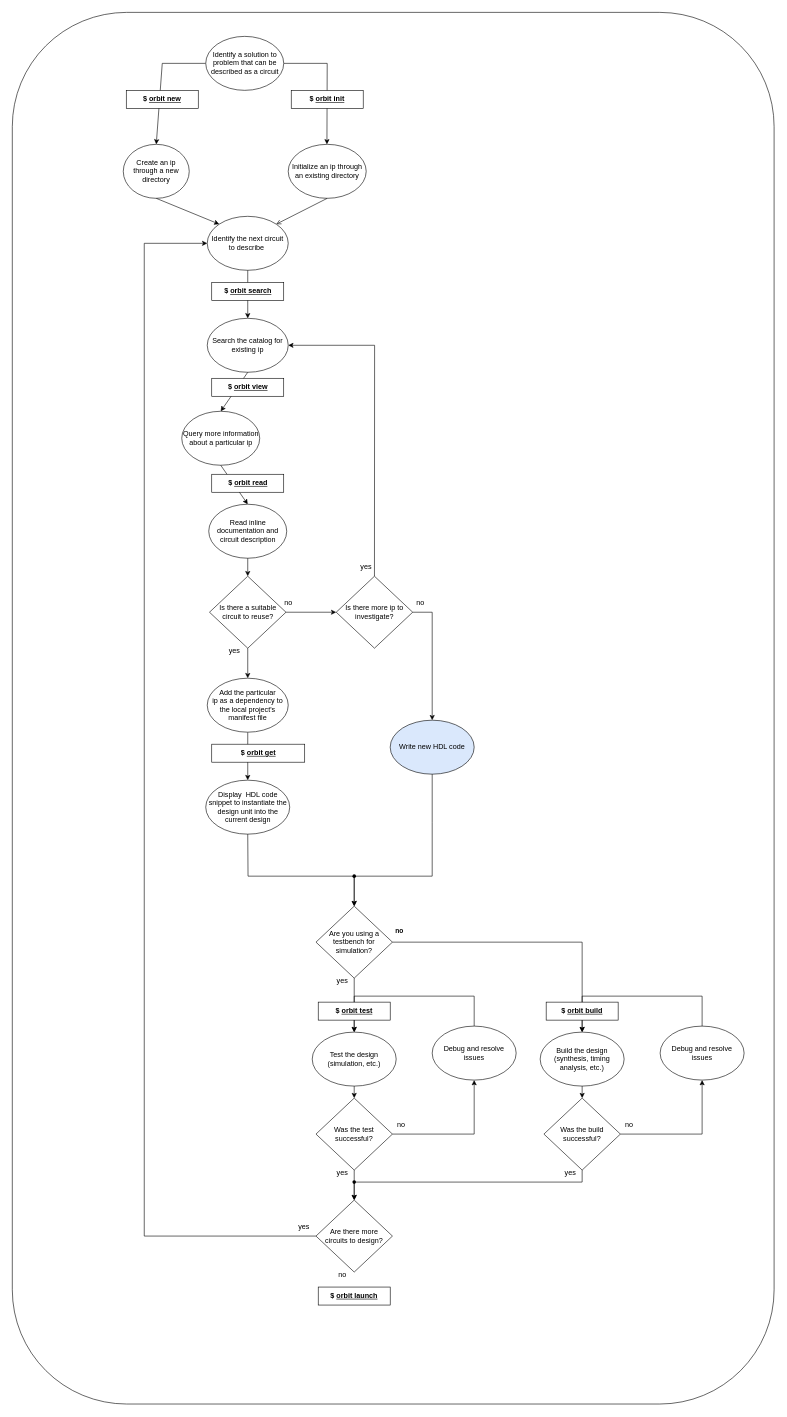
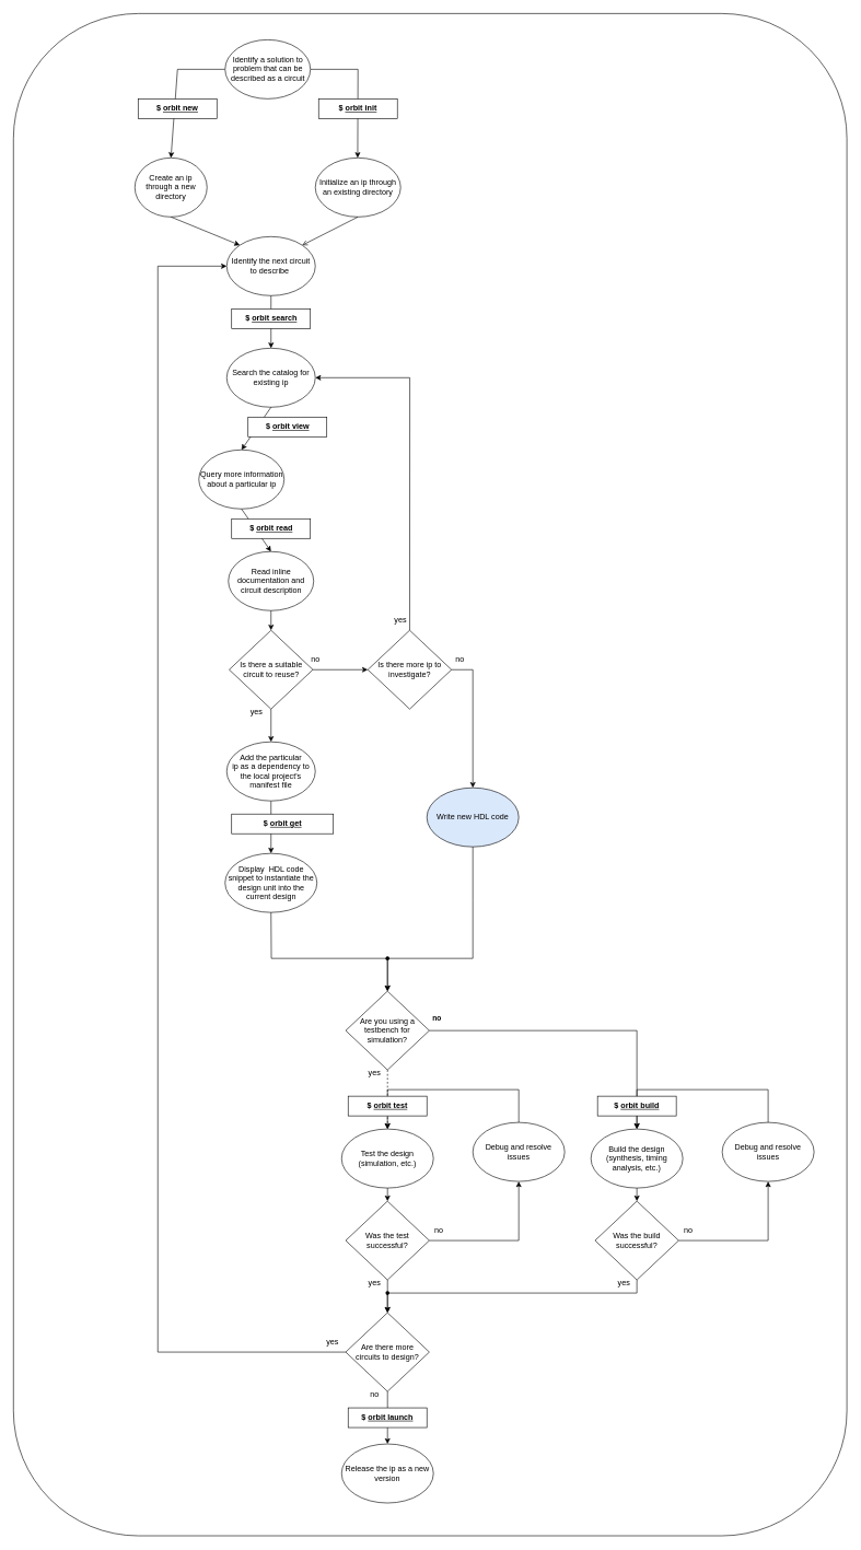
  <mxCell id="0" />
  <mxCell id="1" parent="0" />
  <mxCell id="2" value="" style="rounded=1;whiteSpace=wrap;html=1;" vertex="1" parent="1"><mxGeometry x="20" y="20" width="1270" height="2320" as="geometry" /></mxCell>
  <mxCell id="3" value="Write new HDL code" style="ellipse;whiteSpace=wrap;html=1;fillColor=#dae8fc;" parent="1" vertex="1"><mxGeometry x="650" y="1200" width="140" height="90" as="geometry" /></mxCell>
  <mxCell id="4" value="Search the catalog for existing ip" style="ellipse;whiteSpace=wrap;html=1;" parent="1" vertex="1"><mxGeometry x="345" y="530" width="135" height="90" as="geometry" /></mxCell>
  <mxCell id="5" value="Identify the next circuit &lt;br&gt;to describe&amp;nbsp;" style="ellipse;whiteSpace=wrap;html=1;" parent="1" vertex="1"><mxGeometry x="345" y="360" width="135" height="90" as="geometry" /></mxCell>
  <mxCell id="6" value="Query more information about a particular ip" style="ellipse;whiteSpace=wrap;html=1;" parent="1" vertex="1"><mxGeometry x="302.5" y="685" width="130" height="90" as="geometry" /></mxCell>
  <mxCell id="7" value="Is there a suitable circuit to reuse?" style="rhombus;whiteSpace=wrap;html=1;" parent="1" vertex="1"><mxGeometry x="348.75" y="960" width="127.5" height="120" as="geometry" /></mxCell>
  <mxCell id="8" value="Display&amp;nbsp; HDL code snippet to instantiate the design unit into the current design" style="ellipse;whiteSpace=wrap;html=1;" parent="1" vertex="1"><mxGeometry x="342.5" y="1300" width="140" height="90" as="geometry" /></mxCell>
  <mxCell id="9" value="Create an ip through a new directory" style="ellipse;whiteSpace=wrap;html=1;" parent="1" vertex="1"><mxGeometry x="205" y="240" width="110" height="90" as="geometry" /></mxCell>
  <mxCell id="10" value="Initialize an ip through an existing directory" style="ellipse;whiteSpace=wrap;html=1;" parent="1" vertex="1"><mxGeometry x="480" y="240" width="130" height="90" as="geometry" /></mxCell>
  <mxCell id="11" value="" style="endArrow=classic;html=1;rounded=0;entryX=0.5;entryY=0;entryDx=0;entryDy=0;exitX=0;exitY=0.5;exitDx=0;exitDy=0;" parent="1" source="37" target="9" edge="1"><mxGeometry width="50" height="50" relative="1" as="geometry"><mxPoint x="270" y="100" as="sourcePoint" /><mxPoint x="360" y="130" as="targetPoint" /><Array as="points"><mxPoint x="270" y="105" /></Array></mxGeometry></mxCell>
  <mxCell id="12" value="" style="endArrow=classic;html=1;rounded=0;entryX=0.5;entryY=0;entryDx=0;entryDy=0;exitX=1;exitY=0.5;exitDx=0;exitDy=0;" parent="1" source="37" edge="1"><mxGeometry width="50" height="50" relative="1" as="geometry"><mxPoint x="540" y="80" as="sourcePoint" /><mxPoint x="544.52" y="240" as="targetPoint" /><Array as="points"><mxPoint x="545" y="105" /></Array></mxGeometry></mxCell>
  <mxCell id="13" value="" style="endArrow=classic;html=1;rounded=0;exitX=0.5;exitY=1;exitDx=0;exitDy=0;entryX=0;entryY=0;entryDx=0;entryDy=0;" parent="1" source="9" target="5" edge="1"><mxGeometry width="50" height="50" relative="1" as="geometry"><mxPoint x="580" y="420" as="sourcePoint" /><mxPoint x="630" y="370" as="targetPoint" /></mxGeometry></mxCell>
  <mxCell id="14" value="" style="endArrow=open;html=1;rounded=0;exitX=0.5;exitY=1;exitDx=0;exitDy=0;entryX=1;entryY=0;entryDx=0;entryDy=0;" parent="1" source="10" target="5" edge="1"><mxGeometry width="50" height="50" relative="1" as="geometry"><mxPoint x="280" y="340" as="sourcePoint" /><mxPoint x="375" y="383" as="targetPoint" /></mxGeometry></mxCell>
  <mxCell id="15" value="" style="endArrow=classic;html=1;rounded=0;exitX=0.5;exitY=1;exitDx=0;exitDy=0;" parent="1" source="5" target="4" edge="1"><mxGeometry width="50" height="50" relative="1" as="geometry"><mxPoint x="580" y="580" as="sourcePoint" /><mxPoint x="630" y="530" as="targetPoint" /></mxGeometry></mxCell>
  <mxCell id="16" value="" style="endArrow=classic;html=1;rounded=0;exitX=0.5;exitY=1;exitDx=0;exitDy=0;entryX=0.5;entryY=0;entryDx=0;entryDy=0;" parent="1" source="4" target="6" edge="1"><mxGeometry width="50" height="50" relative="1" as="geometry"><mxPoint x="580" y="680" as="sourcePoint" /><mxPoint x="630" y="630" as="targetPoint" /></mxGeometry></mxCell>
  <mxCell id="17" value="" style="endArrow=classic;html=1;rounded=0;exitX=0.5;exitY=1;exitDx=0;exitDy=0;entryX=0.5;entryY=0;entryDx=0;entryDy=0;" parent="1" source="6" target="20" edge="1"><mxGeometry width="50" height="50" relative="1" as="geometry"><mxPoint x="580" y="770" as="sourcePoint" /><mxPoint x="630" y="720" as="targetPoint" /></mxGeometry></mxCell>
  <mxCell id="18" value="" style="endArrow=classic;html=1;rounded=0;exitX=0.5;exitY=1;exitDx=0;exitDy=0;entryX=0.5;entryY=0;entryDx=0;entryDy=0;" parent="1" source="27" target="8" edge="1"><mxGeometry width="50" height="50" relative="1" as="geometry"><mxPoint x="412.5" y="1340" as="sourcePoint" /><mxPoint x="360" y="1475" as="targetPoint" /></mxGeometry></mxCell>
  <mxCell id="19" value="yes" style="text;html=1;align=center;verticalAlign=middle;resizable=0;points=[];autosize=1;strokeColor=none;fillColor=none;" parent="1" vertex="1"><mxGeometry x="370" y="1070" width="40" height="30" as="geometry" /></mxCell>
  <mxCell id="20" value="Read inline documentation and circuit description" style="ellipse;whiteSpace=wrap;html=1;" parent="1" vertex="1"><mxGeometry x="347.5" y="840" width="130" height="90" as="geometry" /></mxCell>
  <mxCell id="21" value="" style="endArrow=classic;html=1;rounded=0;exitX=0.5;exitY=1;exitDx=0;exitDy=0;entryX=0.5;entryY=0;entryDx=0;entryDy=0;" parent="1" source="20" target="7" edge="1"><mxGeometry width="50" height="50" relative="1" as="geometry"><mxPoint x="480" y="940" as="sourcePoint" /><mxPoint x="530" y="890" as="targetPoint" /></mxGeometry></mxCell>
  <mxCell id="22" value="Is there more ip to investigate?" style="rhombus;whiteSpace=wrap;html=1;" parent="1" vertex="1"><mxGeometry x="560" y="960" width="127.5" height="120" as="geometry" /></mxCell>
  <mxCell id="23" value="" style="endArrow=classic;html=1;rounded=0;exitX=1;exitY=0.5;exitDx=0;exitDy=0;" parent="1" source="7" target="22" edge="1"><mxGeometry width="50" height="50" relative="1" as="geometry"><mxPoint x="510" y="860" as="sourcePoint" /><mxPoint x="560" y="810" as="targetPoint" /></mxGeometry></mxCell>
  <mxCell id="24" value="no" style="text;html=1;align=center;verticalAlign=middle;resizable=0;points=[];autosize=1;strokeColor=none;fillColor=none;" parent="1" vertex="1"><mxGeometry x="460" y="990" width="40" height="30" as="geometry" /></mxCell>
  <mxCell id="25" value="" style="endArrow=classic;html=1;rounded=0;entryX=1;entryY=0.5;entryDx=0;entryDy=0;exitX=0.5;exitY=0;exitDx=0;exitDy=0;" parent="1" source="22" target="4" edge="1"><mxGeometry width="50" height="50" relative="1" as="geometry"><mxPoint x="640" y="940" as="sourcePoint" /><mxPoint x="610" y="670" as="targetPoint" /><Array as="points"><mxPoint x="624" y="575" /></Array></mxGeometry></mxCell>
  <mxCell id="26" value="yes" style="text;html=1;strokeColor=none;fillColor=none;align=center;verticalAlign=middle;whiteSpace=wrap;rounded=0;" parent="1" vertex="1"><mxGeometry x="580" y="930" width="60" height="30" as="geometry" /></mxCell>
  <mxCell id="27" value="Add the particular&lt;br&gt;ip as a dependency to the local project's manifest file" style="ellipse;whiteSpace=wrap;html=1;" parent="1" vertex="1"><mxGeometry x="345" y="1130" width="135" height="90" as="geometry" /></mxCell>
  <mxCell id="28" value="" style="endArrow=classic;html=1;rounded=0;exitX=0.5;exitY=1;exitDx=0;exitDy=0;entryX=0.5;entryY=0;entryDx=0;entryDy=0;" parent="1" source="7" target="27" edge="1"><mxGeometry width="50" height="50" relative="1" as="geometry"><mxPoint x="510" y="1210" as="sourcePoint" /><mxPoint x="560" y="1160" as="targetPoint" /></mxGeometry></mxCell>
  <mxCell id="29" value="" style="endArrow=classic;html=1;rounded=0;exitX=1;exitY=0.5;exitDx=0;exitDy=0;entryX=0.5;entryY=0;entryDx=0;entryDy=0;" parent="1" source="22" target="3" edge="1"><mxGeometry width="50" height="50" relative="1" as="geometry"><mxPoint x="510" y="1080" as="sourcePoint" /><mxPoint x="560" y="1030" as="targetPoint" /><Array as="points"><mxPoint x="720" y="1020" /></Array></mxGeometry></mxCell>
  <mxCell id="30" value="no" style="text;html=1;align=center;verticalAlign=middle;resizable=0;points=[];autosize=1;strokeColor=none;fillColor=none;" parent="1" vertex="1"><mxGeometry x="680" y="990" width="40" height="30" as="geometry" /></mxCell>
  <mxCell id="31" value="" style="endArrow=classic;html=1;rounded=0;exitX=0.5;exitY=1;exitDx=0;exitDy=0;entryX=0.5;entryY=0;entryDx=0;entryDy=0;" parent="1" source="8" target="39" edge="1"><mxGeometry width="50" height="50" relative="1" as="geometry"><mxPoint x="760" y="1280" as="sourcePoint" /><mxPoint x="540" y="1500" as="targetPoint" /><Array as="points"><mxPoint x="413" y="1460" /><mxPoint x="590" y="1460" /></Array></mxGeometry></mxCell>
  <mxCell id="32" value="" style="endArrow=classic;html=1;rounded=0;exitX=0.5;exitY=1;exitDx=0;exitDy=0;entryX=0.5;entryY=0;entryDx=0;entryDy=0;" parent="1" source="3" target="39" edge="1"><mxGeometry width="50" height="50" relative="1" as="geometry"><mxPoint x="760" y="1420" as="sourcePoint" /><mxPoint x="610" y="1510" as="targetPoint" /><Array as="points"><mxPoint x="720" y="1370" /><mxPoint x="720" y="1460" /><mxPoint x="590" y="1460" /></Array></mxGeometry></mxCell>
  <mxCell id="33" value="Are there more &lt;br&gt;circuits to design?" style="rhombus;whiteSpace=wrap;html=1;" parent="1" vertex="1"><mxGeometry x="526.25" y="2000" width="127.5" height="120" as="geometry" /></mxCell>
  <mxCell id="34" value="" style="endArrow=classic;html=1;rounded=0;entryX=0;entryY=0.5;entryDx=0;entryDy=0;exitX=0;exitY=0.5;exitDx=0;exitDy=0;" parent="1" source="33" target="5" edge="1"><mxGeometry width="50" height="50" relative="1" as="geometry"><mxPoint x="430" y="2360" as="sourcePoint" /><mxPoint x="230" y="400" as="targetPoint" /><Array as="points"><mxPoint x="240" y="2060" /><mxPoint x="240" y="405" /></Array></mxGeometry></mxCell>
+ <mxCell id="35" value="Release the ip as a new version" style="ellipse;whiteSpace=wrap;html=1;" parent="1" vertex="1"><mxGeometry x="520" y="2200" width="140" height="90" as="geometry" /></mxCell>
+ <mxCell id="36" value="" style="endArrow=classic;html=1;rounded=0;exitX=0.5;exitY=1;exitDx=0;exitDy=0;" parent="1" source="33" target="35" edge="1"><mxGeometry width="50" height="50" relative="1" as="geometry"><mxPoint x="630" y="2440" as="sourcePoint" /><mxPoint x="680" y="2390" as="targetPoint" /></mxGeometry></mxCell>
  <mxCell id="37" value="Identify a solution to problem that can be described as a circuit" style="ellipse;whiteSpace=wrap;html=1;" parent="1" vertex="1"><mxGeometry x="342.5" y="60" width="130" height="90" as="geometry" /></mxCell>
  <mxCell id="38" value="" style="shape=waypoint;sketch=0;size=6;pointerEvents=1;points=[];fillColor=none;resizable=0;rotatable=0;perimeter=centerPerimeter;snapToPoint=1;" parent="1" vertex="1"><mxGeometry x="580" y="1450" width="20" height="20" as="geometry" /></mxCell>
  <mxCell id="39" value="Are you using a testbench for simulation?" style="rhombus;whiteSpace=wrap;html=1;" parent="1" vertex="1"><mxGeometry x="526.25" y="1510" width="127.5" height="120" as="geometry" /></mxCell>
  <mxCell id="40" value="" style="endArrow=classic;html=1;rounded=0;exitX=1;exitY=0.5;exitDx=0;exitDy=0;entryX=0.5;entryY=0;entryDx=0;entryDy=0;" parent="1" source="39" target="53" edge="1"><mxGeometry width="50" height="50" relative="1" as="geometry"><mxPoint x="550" y="1640" as="sourcePoint" /><mxPoint x="1030" y="1650" as="targetPoint" /><Array as="points"><mxPoint x="970" y="1570" /></Array></mxGeometry></mxCell>
  <mxCell id="41" value="&lt;b&gt;no&lt;/b&gt;" style="edgeLabel;html=1;align=center;verticalAlign=middle;resizable=0;points=[];" parent="40" vertex="1" connectable="0"><mxGeometry x="-0.118" relative="1" as="geometry"><mxPoint x="-195" y="-20" as="offset" /></mxGeometry></mxCell>
  <mxCell id="42" value="" style="endArrow=classic;html=1;rounded=0;exitX=0.5;exitY=0;exitDx=0;exitDy=0;entryX=0.5;entryY=0;entryDx=0;entryDy=0;" parent="1" source="44" target="43" edge="1"><mxGeometry width="50" height="50" relative="1" as="geometry"><mxPoint x="760" y="1670" as="sourcePoint" /><mxPoint x="730" y="1700" as="targetPoint" /><Array as="points"><mxPoint x="790" y="1660" /><mxPoint x="590" y="1660" /></Array></mxGeometry></mxCell>
  <mxCell id="43" value="Test the design (simulation, etc.)" style="ellipse;whiteSpace=wrap;html=1;" parent="1" vertex="1"><mxGeometry x="520" y="1720" width="140" height="90" as="geometry" /></mxCell>
  <mxCell id="44" value="Debug and resolve issues" style="ellipse;whiteSpace=wrap;html=1;" parent="1" vertex="1"><mxGeometry x="720" y="1710" width="140" height="90" as="geometry" /></mxCell>
  <mxCell id="45" value="" style="endArrow=classic;html=1;rounded=0;exitX=1;exitY=0.5;exitDx=0;exitDy=0;entryX=0.5;entryY=1;entryDx=0;entryDy=0;" parent="1" source="46" target="44" edge="1"><mxGeometry width="50" height="50" relative="1" as="geometry"><mxPoint x="750" y="1860" as="sourcePoint" /><mxPoint x="840" y="1890" as="targetPoint" /><Array as="points"><mxPoint x="790" y="1890" /></Array></mxGeometry></mxCell>
  <mxCell id="46" value="Was the test successful?" style="rhombus;whiteSpace=wrap;html=1;" parent="1" vertex="1"><mxGeometry x="526.25" y="1830" width="127.5" height="120" as="geometry" /></mxCell>
  <mxCell id="47" value="" style="endArrow=classic;html=1;rounded=0;exitX=0.5;exitY=1;exitDx=0;exitDy=0;entryX=0.5;entryY=0;entryDx=0;entryDy=0;" parent="1" source="43" target="46" edge="1"><mxGeometry width="50" height="50" relative="1" as="geometry"><mxPoint x="620" y="1800" as="sourcePoint" /><mxPoint x="810" y="1800" as="targetPoint" /></mxGeometry></mxCell>
  <mxCell id="48" value="no" style="text;html=1;align=center;verticalAlign=middle;resizable=0;points=[];autosize=1;strokeColor=none;fillColor=none;" parent="1" vertex="1"><mxGeometry x="647.5" y="1860" width="40" height="30" as="geometry" /></mxCell>
  <mxCell id="49" value="" style="endArrow=classic;html=1;rounded=0;exitX=0.5;exitY=1;exitDx=0;exitDy=0;" parent="1" source="46" edge="1"><mxGeometry width="50" height="50" relative="1" as="geometry"><mxPoint x="470" y="1920" as="sourcePoint" /><mxPoint x="590" y="2000" as="targetPoint" /></mxGeometry></mxCell>
  <mxCell id="50" value="yes" style="text;html=1;align=center;verticalAlign=middle;resizable=0;points=[];autosize=1;strokeColor=none;fillColor=none;" parent="1" vertex="1"><mxGeometry x="550" y="1940" width="40" height="30" as="geometry" /></mxCell>
- <mxCell id="51" value="" style="endArrow=classic;html=1;rounded=0;exitX=0.5;exitY=1;exitDx=0;exitDy=0;entryX=0.5;entryY=0;entryDx=0;entryDy=0;" parent="1" source="39" target="43" edge="1"><mxGeometry width="50" height="50" relative="1" as="geometry"><mxPoint x="589.5" y="1640" as="sourcePoint" /><mxPoint x="590" y="1710" as="targetPoint" /></mxGeometry></mxCell>
+ <mxCell id="51" value="" style="endArrow=classic;html=1;rounded=0;exitX=0.5;exitY=1;exitDx=0;exitDy=0;entryX=0.5;entryY=0;entryDx=0;entryDy=0;dashed=1;" parent="1" source="39" target="43" edge="1"><mxGeometry width="50" height="50" relative="1" as="geometry"><mxPoint x="589.5" y="1640" as="sourcePoint" /><mxPoint x="590" y="1710" as="targetPoint" /></mxGeometry></mxCell>
  <mxCell id="52" value="yes" style="text;html=1;align=center;verticalAlign=middle;resizable=0;points=[];autosize=1;strokeColor=none;fillColor=none;" parent="1" vertex="1"><mxGeometry x="550" y="1620" width="40" height="30" as="geometry" /></mxCell>
  <mxCell id="53" value="Build the design (synthesis, timing analysis, etc.)" style="ellipse;whiteSpace=wrap;html=1;" parent="1" vertex="1"><mxGeometry x="900" y="1720" width="140" height="90" as="geometry" /></mxCell>
  <mxCell id="54" value="Debug and resolve issues" style="ellipse;whiteSpace=wrap;html=1;" parent="1" vertex="1"><mxGeometry x="1100" y="1710" width="140" height="90" as="geometry" /></mxCell>
  <mxCell id="55" value="" style="endArrow=classic;html=1;rounded=0;exitX=0.5;exitY=0;exitDx=0;exitDy=0;entryX=0.5;entryY=0;entryDx=0;entryDy=0;" parent="1" source="54" target="53" edge="1"><mxGeometry width="50" height="50" relative="1" as="geometry"><mxPoint x="1140" y="1670" as="sourcePoint" /><mxPoint x="1110" y="1700" as="targetPoint" /><Array as="points"><mxPoint x="1170" y="1660" /><mxPoint x="970" y="1660" /></Array></mxGeometry></mxCell>
  <mxCell id="56" value="" style="endArrow=classic;html=1;rounded=0;exitX=1;exitY=0.5;exitDx=0;exitDy=0;entryX=0.5;entryY=1;entryDx=0;entryDy=0;" parent="1" source="57" target="54" edge="1"><mxGeometry width="50" height="50" relative="1" as="geometry"><mxPoint x="1130" y="1860" as="sourcePoint" /><mxPoint x="1220" y="1890" as="targetPoint" /><Array as="points"><mxPoint x="1170" y="1890" /></Array></mxGeometry></mxCell>
  <mxCell id="57" value="Was the build successful?" style="rhombus;whiteSpace=wrap;html=1;" parent="1" vertex="1"><mxGeometry x="906.25" y="1830" width="127.5" height="120" as="geometry" /></mxCell>
  <mxCell id="58" value="" style="endArrow=classic;html=1;rounded=0;exitX=0.5;exitY=1;exitDx=0;exitDy=0;entryX=0.5;entryY=0;entryDx=0;entryDy=0;" parent="1" source="53" target="57" edge="1"><mxGeometry width="50" height="50" relative="1" as="geometry"><mxPoint x="1000" y="1800" as="sourcePoint" /><mxPoint x="1190" y="1800" as="targetPoint" /></mxGeometry></mxCell>
  <mxCell id="59" value="no" style="text;html=1;align=center;verticalAlign=middle;resizable=0;points=[];autosize=1;strokeColor=none;fillColor=none;" parent="1" vertex="1"><mxGeometry x="1027.5" y="1860" width="40" height="30" as="geometry" /></mxCell>
  <mxCell id="60" value="" style="endArrow=classic;html=1;rounded=0;exitDx=0;exitDy=0;entryX=0.5;entryY=0;entryDx=0;entryDy=0;startArrow=none;" parent="1" source="65" target="33" edge="1"><mxGeometry width="50" height="50" relative="1" as="geometry"><mxPoint x="910" y="1860" as="sourcePoint" /><mxPoint x="960" y="1810" as="targetPoint" /><Array as="points"><mxPoint x="590" y="1970" /></Array></mxGeometry></mxCell>
  <mxCell id="61" value="yes" style="text;html=1;align=center;verticalAlign=middle;resizable=0;points=[];autosize=1;strokeColor=none;fillColor=none;" parent="1" vertex="1"><mxGeometry x="930" y="1940" width="40" height="30" as="geometry" /></mxCell>
  <mxCell id="62" value="yes" style="text;html=1;align=center;verticalAlign=middle;resizable=0;points=[];autosize=1;strokeColor=none;fillColor=none;" parent="1" vertex="1"><mxGeometry x="486.25" y="2030" width="40" height="30" as="geometry" /></mxCell>
  <mxCell id="63" value="no" style="text;html=1;align=center;verticalAlign=middle;resizable=0;points=[];autosize=1;strokeColor=none;fillColor=none;" parent="1" vertex="1"><mxGeometry x="550" y="2110" width="40" height="30" as="geometry" /></mxCell>
  <mxCell id="64" value="" style="endArrow=none;html=1;rounded=0;exitX=0.5;exitY=1;exitDx=0;exitDy=0;entryDx=0;entryDy=0;" parent="1" source="57" target="65" edge="1"><mxGeometry width="50" height="50" relative="1" as="geometry"><mxPoint x="970" y="1950" as="sourcePoint" /><mxPoint x="590" y="2000" as="targetPoint" /><Array as="points"><mxPoint x="970" y="1970" /></Array></mxGeometry></mxCell>
  <mxCell id="65" value="" style="shape=waypoint;sketch=0;size=6;pointerEvents=1;points=[];fillColor=none;resizable=0;rotatable=0;perimeter=centerPerimeter;snapToPoint=1;" parent="1" vertex="1"><mxGeometry x="580" y="1960" width="20" height="20" as="geometry" /></mxCell>
  <mxCell id="66" value="&lt;b&gt;$ &lt;u&gt;orbit new&lt;/u&gt;&lt;/b&gt;" style="rounded=0;whiteSpace=wrap;html=1;" parent="1" vertex="1"><mxGeometry x="210" y="150" width="120" height="30" as="geometry" /></mxCell>
  <mxCell id="67" value="&lt;b&gt;$ &lt;u&gt;orbit init&lt;/u&gt;&lt;/b&gt;" style="rounded=0;whiteSpace=wrap;html=1;" parent="1" vertex="1"><mxGeometry x="485" y="150" width="120" height="30" as="geometry" /></mxCell>
  <mxCell id="68" value="&lt;b&gt;$ &lt;u&gt;orbit search&lt;/u&gt;&lt;/b&gt;" style="rounded=0;whiteSpace=wrap;html=1;" parent="1" vertex="1"><mxGeometry x="352.5" y="470" width="120" height="30" as="geometry" /></mxCell>
- <mxCell id="69" value="&lt;b&gt;$ &lt;u&gt;orbit view&lt;/u&gt;&lt;/b&gt;" style="rounded=0;whiteSpace=wrap;html=1;" parent="1" vertex="1"><mxGeometry x="352.5" y="630" width="120" height="30" as="geometry" /></mxCell>
+ <mxCell id="69" value="&lt;b&gt;$ &lt;u&gt;orbit view&lt;/u&gt;&lt;/b&gt;" style="rounded=0;whiteSpace=wrap;html=1;" parent="1" vertex="1"><mxGeometry x="377.5" y="635" width="120" height="30" as="geometry" /></mxCell>
  <mxCell id="70" value="&lt;b&gt;$ &lt;u&gt;orbit read&lt;/u&gt;&lt;/b&gt;" style="rounded=0;whiteSpace=wrap;html=1;" parent="1" vertex="1"><mxGeometry x="352.5" y="790" width="120" height="30" as="geometry" /></mxCell>
  <mxCell id="71" value="&lt;b&gt;$ &lt;u&gt;orbit get&lt;/u&gt;&lt;/b&gt;" style="rounded=0;whiteSpace=wrap;html=1;" parent="1" vertex="1"><mxGeometry x="352.5" y="1240" width="155" height="30" as="geometry" /></mxCell>
  <mxCell id="72" value="&lt;b&gt;$ &lt;u&gt;orbit test&lt;/u&gt;&lt;/b&gt;" style="rounded=0;whiteSpace=wrap;html=1;" parent="1" vertex="1"><mxGeometry x="530" y="1670" width="120" height="30" as="geometry" /></mxCell>
  <mxCell id="73" value="&lt;b&gt;$ &lt;u&gt;orbit build&lt;/u&gt;&lt;/b&gt;" style="rounded=0;whiteSpace=wrap;html=1;" parent="1" vertex="1"><mxGeometry x="910" y="1670" width="120" height="30" as="geometry" /></mxCell>
  <mxCell id="74" value="&lt;b&gt;$ &lt;u&gt;orbit launch&lt;/u&gt;&lt;/b&gt;" style="rounded=0;whiteSpace=wrap;html=1;" parent="1" vertex="1"><mxGeometry x="530" y="2145" width="120" height="30" as="geometry" /></mxCell>
